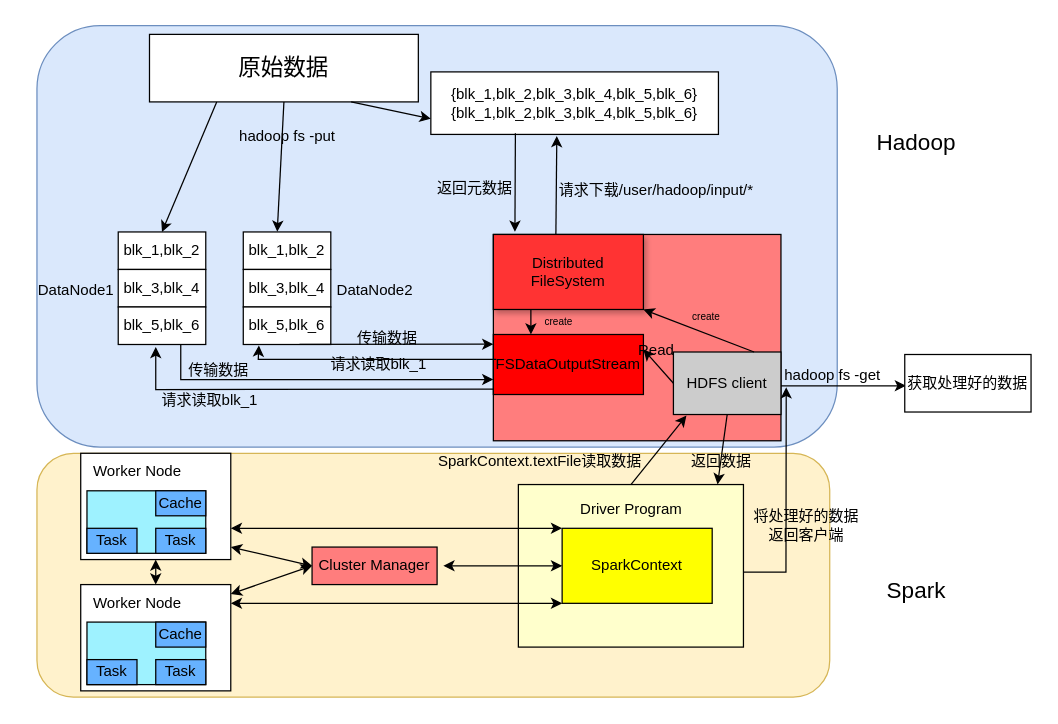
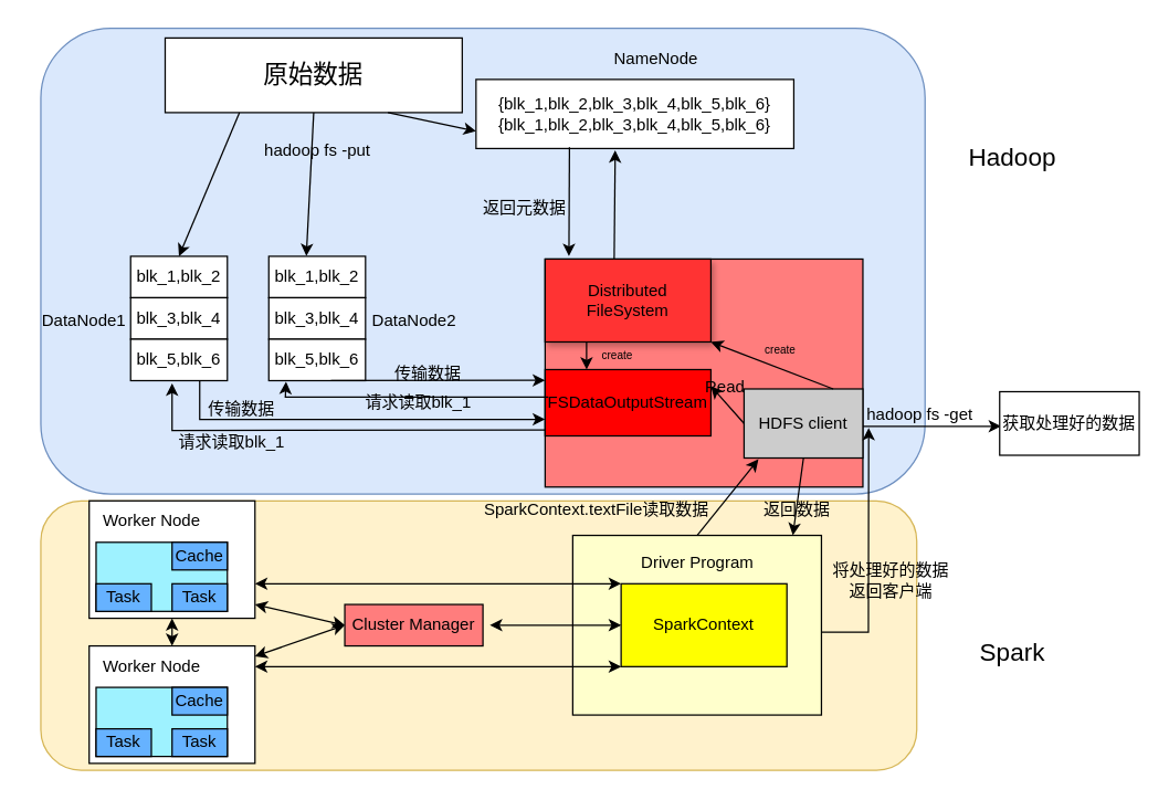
  <mxCell id="0" />
  <mxCell id="1" parent="0" />
  <mxCell id="2" value="" style="rounded=1;whiteSpace=wrap;html=1;fillColor=#fff2cc;strokeColor=#d6b656;" vertex="1" parent="1"><mxGeometry x="29" y="362" width="634" height="195" as="geometry" /></mxCell>
  <mxCell id="3" value="" style="rounded=1;whiteSpace=wrap;html=1;fillColor=#dae8fc;strokeColor=#6c8ebf;" vertex="1" parent="1"><mxGeometry x="29" y="20" width="640" height="337" as="geometry" /></mxCell>
  <mxCell id="4" value="&lt;font style=&quot;font-size: 18px;&quot;&gt;原始数据&lt;/font&gt;" style="rounded=0;whiteSpace=wrap;html=1;" parent="1" vertex="1"><mxGeometry x="119" y="27" width="215" height="54" as="geometry" /></mxCell>
  <mxCell id="5" value="blk_1,blk_2" style="rounded=0;whiteSpace=wrap;html=1;" parent="1" vertex="1"><mxGeometry x="194" y="185" width="70" height="30" as="geometry" /></mxCell>
  <mxCell id="6" value="blk_3,blk_4" style="rounded=0;whiteSpace=wrap;html=1;" parent="1" vertex="1"><mxGeometry x="194" y="215" width="70" height="30" as="geometry" /></mxCell>
  <mxCell id="7" value="blk_5,blk_6" style="rounded=0;whiteSpace=wrap;html=1;" parent="1" vertex="1"><mxGeometry x="194" y="245" width="70" height="30" as="geometry" /></mxCell>
  <mxCell id="8" value="hadoop fs -put" style="text;html=1;align=center;verticalAlign=middle;resizable=0;points=[];autosize=1;strokeColor=none;fillColor=none;" parent="1" vertex="1"><mxGeometry x="179" y="94" width="100" height="30" as="geometry" /></mxCell>
  <mxCell id="9" value="DataNode1" style="text;html=1;align=center;verticalAlign=middle;resizable=0;points=[];autosize=1;strokeColor=none;fillColor=none;" parent="1" vertex="1"><mxGeometry x="20" y="217" width="80" height="30" as="geometry" /></mxCell>
  <mxCell id="10" value="DataNode2" style="text;html=1;align=center;verticalAlign=middle;resizable=0;points=[];autosize=1;strokeColor=none;fillColor=none;" parent="1" vertex="1"><mxGeometry x="259" y="217" width="80" height="30" as="geometry" /></mxCell>
  <mxCell id="11" style="edgeStyle=orthogonalEdgeStyle;rounded=0;orthogonalLoop=1;jettySize=auto;html=1;entryX=0.591;entryY=0;entryDx=0;entryDy=0;entryPerimeter=0;" parent="1" source="12" target="13" edge="1"><mxGeometry relative="1" as="geometry" /></mxCell>
  <mxCell id="12" value="blk_1,blk_2" style="rounded=0;whiteSpace=wrap;html=1;" parent="1" vertex="1"><mxGeometry x="94" y="185" width="70" height="30" as="geometry" /></mxCell>
  <mxCell id="13" value="blk_3,blk_4" style="rounded=0;whiteSpace=wrap;html=1;" parent="1" vertex="1"><mxGeometry x="94" y="215" width="70" height="30" as="geometry" /></mxCell>
  <mxCell id="14" value="blk_5,blk_6" style="rounded=0;whiteSpace=wrap;html=1;" parent="1" vertex="1"><mxGeometry x="94" y="245" width="70" height="30" as="geometry" /></mxCell>
  <mxCell id="15" value="{blk_1,blk_2,blk_3,blk_4,blk_5,blk_6}&lt;br&gt;{blk_1,blk_2,blk_3,blk_4,blk_5,blk_6}" style="rounded=0;whiteSpace=wrap;html=1;" parent="1" vertex="1"><mxGeometry x="344" y="57" width="230" height="50" as="geometry" /></mxCell>
+ <mxCell id="16" value="NameNode" style="text;html=1;align=center;verticalAlign=middle;resizable=0;points=[];autosize=1;strokeColor=none;fillColor=none;" parent="1" vertex="1"><mxGeometry x="434" y="27" width="80" height="30" as="geometry" /></mxCell>
  <mxCell id="17" value="" style="whiteSpace=wrap;html=1;fillColor=#FF7D7D;" parent="1" vertex="1"><mxGeometry x="394" y="187" width="230" height="165" as="geometry" /></mxCell>
  <mxCell id="18" value="HDFS client" style="rounded=0;whiteSpace=wrap;html=1;fillColor=#CCCCCC;" parent="1" vertex="1"><mxGeometry x="538" y="281" width="86" height="50" as="geometry" /></mxCell>
  <mxCell id="19" value="Distributed FileSystem" style="rounded=0;whiteSpace=wrap;html=1;shadow=1;fillColor=#FF3333;" parent="1" vertex="1"><mxGeometry x="394" y="187" width="120" height="60" as="geometry" /></mxCell>
  <mxCell id="20" value="FSDataOutputStream" style="rounded=0;whiteSpace=wrap;html=1;fillColor=#FF0000;" parent="1" vertex="1"><mxGeometry x="394" y="267" width="120" height="48" as="geometry" /></mxCell>
  <mxCell id="21" value="" style="endArrow=classic;html=1;rounded=0;entryX=1;entryY=1;entryDx=0;entryDy=0;exitX=0.75;exitY=0;exitDx=0;exitDy=0;" parent="1" source="18" target="19" edge="1"><mxGeometry width="50" height="50" relative="1" as="geometry"><mxPoint x="474" y="237" as="sourcePoint" /><mxPoint x="524" y="187" as="targetPoint" /></mxGeometry></mxCell>
  <mxCell id="22" value="" style="endArrow=classic;html=1;rounded=0;entryX=1;entryY=0.25;entryDx=0;entryDy=0;exitX=0;exitY=0.5;exitDx=0;exitDy=0;" parent="1" source="18" target="20" edge="1"><mxGeometry width="50" height="50" relative="1" as="geometry"><mxPoint x="429" y="257" as="sourcePoint" /><mxPoint x="459" y="265" as="targetPoint" /></mxGeometry></mxCell>
  <mxCell id="23" value="&lt;font style=&quot;font-size: 8px;&quot;&gt;create&lt;/font&gt;" style="text;html=1;align=center;verticalAlign=middle;resizable=0;points=[];autosize=1;strokeColor=none;fillColor=none;" parent="1" vertex="1"><mxGeometry x="534" y="237" width="60" height="30" as="geometry" /></mxCell>
  <mxCell id="24" value="Read" style="text;html=1;align=center;verticalAlign=middle;resizable=0;points=[];autosize=1;strokeColor=none;fillColor=none;" parent="1" vertex="1"><mxGeometry x="499" y="265" width="50" height="30" as="geometry" /></mxCell>
  <mxCell id="25" value="" style="endArrow=classic;html=1;rounded=0;entryX=0.438;entryY=1.026;entryDx=0;entryDy=0;entryPerimeter=0;" parent="1" target="15" edge="1"><mxGeometry width="50" height="50" relative="1" as="geometry"><mxPoint x="444" y="187" as="sourcePoint" /><mxPoint x="494" y="137" as="targetPoint" /></mxGeometry></mxCell>
- <mxCell id="26" value="请求下载/user/hadoop/input/*" style="text;html=1;align=center;verticalAlign=middle;resizable=0;points=[];autosize=1;strokeColor=none;fillColor=none;" parent="1" vertex="1"><mxGeometry x="434" y="137" width="180" height="30" as="geometry" /></mxCell>
  <mxCell id="27" value="" style="endArrow=classic;html=1;rounded=0;entryX=0.075;entryY=-0.013;entryDx=0;entryDy=0;entryPerimeter=0;exitX=0.294;exitY=0.98;exitDx=0;exitDy=0;exitPerimeter=0;" parent="1" source="15" target="17" edge="1"><mxGeometry width="50" height="50" relative="1" as="geometry"><mxPoint x="354" y="177" as="sourcePoint" /><mxPoint x="404" y="127" as="targetPoint" /></mxGeometry></mxCell>
  <mxCell id="28" value="返回元数据" style="text;html=1;align=center;verticalAlign=middle;resizable=0;points=[];autosize=1;strokeColor=none;fillColor=none;" parent="1" vertex="1"><mxGeometry x="339" y="135" width="80" height="30" as="geometry" /></mxCell>
  <mxCell id="29" value="" style="endArrow=classic;html=1;rounded=0;entryX=0.5;entryY=0;entryDx=0;entryDy=0;exitX=0.25;exitY=1;exitDx=0;exitDy=0;" parent="1" source="4" target="12" edge="1"><mxGeometry width="50" height="50" relative="1" as="geometry"><mxPoint x="174" y="107" as="sourcePoint" /><mxPoint x="224" y="57" as="targetPoint" /></mxGeometry></mxCell>
  <mxCell id="30" value="" style="endArrow=classic;html=1;rounded=0;entryX=0.388;entryY=-0.005;entryDx=0;entryDy=0;exitX=0.5;exitY=1;exitDx=0;exitDy=0;entryPerimeter=0;" parent="1" source="4" target="5" edge="1"><mxGeometry width="50" height="50" relative="1" as="geometry"><mxPoint x="247" y="97" as="sourcePoint" /><mxPoint x="139" y="185" as="targetPoint" /></mxGeometry></mxCell>
  <mxCell id="31" value="" style="endArrow=classic;html=1;rounded=0;exitX=0.75;exitY=1;exitDx=0;exitDy=0;entryX=0;entryY=0.75;entryDx=0;entryDy=0;" parent="1" source="4" target="15" edge="1"><mxGeometry width="50" height="50" relative="1" as="geometry"><mxPoint x="304" y="97" as="sourcePoint" /><mxPoint x="314" y="215" as="targetPoint" /></mxGeometry></mxCell>
  <mxCell id="32" value="" style="endArrow=classic;html=1;rounded=0;exitX=0;exitY=0.75;exitDx=0;exitDy=0;" parent="1" edge="1" source="17"><mxGeometry width="50" height="50" relative="1" as="geometry"><mxPoint x="394" y="332" as="sourcePoint" /><mxPoint x="124" y="277" as="targetPoint" /><Array as="points"><mxPoint x="124" y="311" /></Array></mxGeometry></mxCell>
  <mxCell id="33" value="请求读取blk_1" style="text;html=1;align=center;verticalAlign=middle;resizable=0;points=[];autosize=1;strokeColor=none;fillColor=none;" parent="1" vertex="1"><mxGeometry x="117" y="305" width="100" height="30" as="geometry" /></mxCell>
  <mxCell id="34" value="" style="edgeStyle=none;orthogonalLoop=1;jettySize=auto;html=1;rounded=0;entryX=0;entryY=0.75;entryDx=0;entryDy=0;" parent="1" target="20" edge="1"><mxGeometry width="100" relative="1" as="geometry"><mxPoint x="144" y="275" as="sourcePoint" /><mxPoint x="244" y="275" as="targetPoint" /><Array as="points"><mxPoint x="144" y="303" /></Array></mxGeometry></mxCell>
  <mxCell id="35" value="" style="edgeStyle=none;orthogonalLoop=1;jettySize=auto;html=1;rounded=0;exitX=0.01;exitY=0.605;exitDx=0;exitDy=0;exitPerimeter=0;entryX=0.178;entryY=1.024;entryDx=0;entryDy=0;entryPerimeter=0;" parent="1" source="17" target="7" edge="1"><mxGeometry width="100" relative="1" as="geometry"><mxPoint x="264" y="281.66" as="sourcePoint" /><mxPoint x="364" y="281.66" as="targetPoint" /><Array as="points"><mxPoint x="206" y="287" /></Array></mxGeometry></mxCell>
  <mxCell id="36" value="" style="edgeStyle=none;orthogonalLoop=1;jettySize=auto;html=1;rounded=0;entryX=0;entryY=0.532;entryDx=0;entryDy=0;entryPerimeter=0;" parent="1" target="17" edge="1"><mxGeometry width="100" relative="1" as="geometry"><mxPoint x="239" y="275" as="sourcePoint" /><mxPoint x="339" y="275" as="targetPoint" /><Array as="points" /></mxGeometry></mxCell>
  <mxCell id="37" value="请求读取blk_1" style="text;html=1;align=center;verticalAlign=middle;resizable=0;points=[];autosize=1;strokeColor=none;fillColor=none;" parent="1" vertex="1"><mxGeometry x="252" y="276" width="100" height="30" as="geometry" /></mxCell>
  <mxCell id="38" value="传输数据" style="text;html=1;align=center;verticalAlign=middle;resizable=0;points=[];autosize=1;strokeColor=none;fillColor=none;" parent="1" vertex="1"><mxGeometry x="139" y="281" width="70" height="30" as="geometry" /></mxCell>
  <mxCell id="39" value="传输数据" style="text;html=1;align=center;verticalAlign=middle;resizable=0;points=[];autosize=1;strokeColor=none;fillColor=none;" parent="1" vertex="1"><mxGeometry x="274" y="254.5" width="70" height="30" as="geometry" /></mxCell>
  <mxCell id="40" value="SparkContext.textFile读取数据" style="text;html=1;align=center;verticalAlign=middle;resizable=0;points=[];autosize=1;strokeColor=none;fillColor=none;" parent="1" vertex="1"><mxGeometry x="336" y="354" width="190" height="30" as="geometry" /></mxCell>
  <mxCell id="41" value="" style="rounded=0;whiteSpace=wrap;html=1;fillColor=#FFFFCC;" parent="1" vertex="1"><mxGeometry x="414" y="387" width="180" height="130" as="geometry" /></mxCell>
  <mxCell id="42" value="SparkContext" style="rounded=0;whiteSpace=wrap;html=1;fillColor=#FFFF00;" parent="1" vertex="1"><mxGeometry x="449" y="422" width="120" height="60" as="geometry" /></mxCell>
  <mxCell id="43" value="Driver Program" style="text;html=1;align=center;verticalAlign=middle;resizable=0;points=[];autosize=1;strokeColor=none;fillColor=none;" parent="1" vertex="1"><mxGeometry x="454" y="392" width="100" height="30" as="geometry" /></mxCell>
  <mxCell id="44" value="" style="endArrow=classic;startArrow=classic;html=1;rounded=0;entryX=0;entryY=1;entryDx=0;entryDy=0;" parent="1" target="42" edge="1"><mxGeometry width="50" height="50" relative="1" as="geometry"><mxPoint x="184" y="482" as="sourcePoint" /><mxPoint x="414" y="477" as="targetPoint" /></mxGeometry></mxCell>
  <mxCell id="45" value="" style="endArrow=classic;startArrow=classic;html=1;rounded=0;entryX=0;entryY=0;entryDx=0;entryDy=0;" parent="1" target="42" edge="1"><mxGeometry width="50" height="50" relative="1" as="geometry"><mxPoint x="184" y="422" as="sourcePoint" /><mxPoint x="444" y="427" as="targetPoint" /></mxGeometry></mxCell>
  <mxCell id="46" value="Cluster Manager" style="rounded=0;whiteSpace=wrap;html=1;fillColor=#ff7d7d;" parent="1" vertex="1"><mxGeometry x="249" y="437" width="100" height="30" as="geometry" /></mxCell>
  <mxCell id="47" value="" style="endArrow=classic;startArrow=classic;html=1;rounded=0;entryX=0;entryY=0.5;entryDx=0;entryDy=0;" parent="1" target="42" edge="1"><mxGeometry width="50" height="50" relative="1" as="geometry"><mxPoint x="354" y="452" as="sourcePoint" /><mxPoint x="344" y="407" as="targetPoint" /></mxGeometry></mxCell>
  <mxCell id="48" value="" style="rounded=0;whiteSpace=wrap;html=1;" parent="1" vertex="1"><mxGeometry x="64" y="362" width="120" height="85" as="geometry" /></mxCell>
  <mxCell id="49" value="" style="rounded=0;whiteSpace=wrap;html=1;fillColor=#9EF2FF;" parent="1" vertex="1"><mxGeometry x="69" y="392" width="95" height="50" as="geometry" /></mxCell>
  <mxCell id="50" value="Cache" style="rounded=0;whiteSpace=wrap;html=1;fillColor=#66B2FF;" parent="1" vertex="1"><mxGeometry x="124" y="392" width="40" height="20" as="geometry" /></mxCell>
  <mxCell id="51" value="Task" style="rounded=0;whiteSpace=wrap;html=1;fillColor=#66B2FF;" parent="1" vertex="1"><mxGeometry x="124" y="422" width="40" height="20" as="geometry" /></mxCell>
  <mxCell id="52" value="Task" style="rounded=0;whiteSpace=wrap;html=1;fillColor=#66B2FF;" parent="1" vertex="1"><mxGeometry x="69" y="422" width="40" height="20" as="geometry" /></mxCell>
  <mxCell id="53" value="Worker Node" style="text;html=1;align=center;verticalAlign=middle;resizable=0;points=[];autosize=1;strokeColor=none;fillColor=none;" parent="1" vertex="1"><mxGeometry x="64" y="362" width="90" height="30" as="geometry" /></mxCell>
  <mxCell id="54" value="" style="rounded=0;whiteSpace=wrap;html=1;" parent="1" vertex="1"><mxGeometry x="64" y="467" width="120" height="85" as="geometry" /></mxCell>
  <mxCell id="55" value="" style="rounded=0;whiteSpace=wrap;html=1;fillColor=#9EF2FF;" parent="1" vertex="1"><mxGeometry x="69" y="497" width="95" height="50" as="geometry" /></mxCell>
  <mxCell id="56" value="Cache" style="rounded=0;whiteSpace=wrap;html=1;fillColor=#66B2FF;" parent="1" vertex="1"><mxGeometry x="124" y="497" width="40" height="20" as="geometry" /></mxCell>
  <mxCell id="57" value="Task" style="rounded=0;whiteSpace=wrap;html=1;fillColor=#66B2FF;" parent="1" vertex="1"><mxGeometry x="124" y="527" width="40" height="20" as="geometry" /></mxCell>
  <mxCell id="58" value="Task" style="rounded=0;whiteSpace=wrap;html=1;fillColor=#66B2FF;" parent="1" vertex="1"><mxGeometry x="69" y="527" width="40" height="20" as="geometry" /></mxCell>
  <mxCell id="59" value="Worker Node" style="text;html=1;align=center;verticalAlign=middle;resizable=0;points=[];autosize=1;strokeColor=none;fillColor=none;" parent="1" vertex="1"><mxGeometry x="64" y="467" width="90" height="30" as="geometry" /></mxCell>
  <mxCell id="60" value="" style="endArrow=classic;startArrow=classic;html=1;rounded=0;entryX=0.5;entryY=1;entryDx=0;entryDy=0;" parent="1" target="48" edge="1"><mxGeometry width="50" height="50" relative="1" as="geometry"><mxPoint x="124" y="467" as="sourcePoint" /><mxPoint x="174" y="417" as="targetPoint" /></mxGeometry></mxCell>
  <mxCell id="61" value="" style="endArrow=classic;startArrow=classic;html=1;rounded=0;entryX=0;entryY=0.5;entryDx=0;entryDy=0;" parent="1" target="46" edge="1"><mxGeometry width="50" height="50" relative="1" as="geometry"><mxPoint x="184" y="437" as="sourcePoint" /><mxPoint x="234" y="387" as="targetPoint" /></mxGeometry></mxCell>
  <mxCell id="62" value="" style="endArrow=classic;startArrow=classic;html=1;rounded=0;entryX=0;entryY=0.5;entryDx=0;entryDy=0;" parent="1" target="46" edge="1"><mxGeometry width="50" height="50" relative="1" as="geometry"><mxPoint x="184" y="474.5" as="sourcePoint" /><mxPoint x="249" y="489.5" as="targetPoint" /></mxGeometry></mxCell>
  <mxCell id="63" value="" style="endArrow=classic;html=1;rounded=0;entryX=0.121;entryY=1.017;entryDx=0;entryDy=0;entryPerimeter=0;exitX=0.5;exitY=0;exitDx=0;exitDy=0;" parent="1" edge="1" target="18" source="41"><mxGeometry width="50" height="50" relative="1" as="geometry"><mxPoint x="433.17" y="387" as="sourcePoint" /><mxPoint x="433.17" y="350" as="targetPoint" /></mxGeometry></mxCell>
  <mxCell id="64" value="" style="endArrow=classic;html=1;rounded=0;exitX=0.5;exitY=1;exitDx=0;exitDy=0;entryX=0.885;entryY=-0.001;entryDx=0;entryDy=0;entryPerimeter=0;" parent="1" target="41" edge="1" source="18"><mxGeometry width="50" height="50" relative="1" as="geometry"><mxPoint x="454" y="352" as="sourcePoint" /><mxPoint x="504" y="302" as="targetPoint" /></mxGeometry></mxCell>
  <mxCell id="65" value="返回数据" style="text;html=1;align=center;verticalAlign=middle;resizable=0;points=[];autosize=1;strokeColor=none;fillColor=none;" parent="1" vertex="1"><mxGeometry x="541" y="354" width="70" height="30" as="geometry" /></mxCell>
  <mxCell id="66" value="" style="endArrow=classic;html=1;rounded=0;entryX=1.049;entryY=0.564;entryDx=0;entryDy=0;entryPerimeter=0;" parent="1" target="18" edge="1"><mxGeometry width="50" height="50" relative="1" as="geometry"><mxPoint x="594" y="457" as="sourcePoint" /><mxPoint x="654" y="347" as="targetPoint" /><Array as="points"><mxPoint x="628" y="457" /></Array></mxGeometry></mxCell>
  <mxCell id="67" value="将处理好的数据&lt;br&gt;返回客户端" style="text;html=1;align=center;verticalAlign=middle;resizable=0;points=[];autosize=1;strokeColor=none;fillColor=none;" parent="1" vertex="1"><mxGeometry x="589" y="400" width="110" height="40" as="geometry" /></mxCell>
  <mxCell id="68" value="" style="endArrow=classic;html=1;rounded=0;" edge="1" parent="1"><mxGeometry width="50" height="50" relative="1" as="geometry"><mxPoint x="624" y="308" as="sourcePoint" /><mxPoint x="724" y="308" as="targetPoint" /></mxGeometry></mxCell>
  <mxCell id="69" value="hadoop fs -get" style="text;html=1;align=center;verticalAlign=middle;resizable=0;points=[];autosize=1;strokeColor=none;fillColor=none;" vertex="1" parent="1"><mxGeometry x="617" y="287" width="95" height="26" as="geometry" /></mxCell>
  <mxCell id="70" value="获取处理好的数据" style="rounded=0;whiteSpace=wrap;html=1;" vertex="1" parent="1"><mxGeometry x="723" y="283" width="101" height="46" as="geometry" /></mxCell>
  <mxCell id="71" value="&lt;font style=&quot;font-size: 18px;&quot;&gt;Hadoop&lt;/font&gt;" style="text;html=1;align=center;verticalAlign=middle;resizable=0;points=[];autosize=1;strokeColor=none;fillColor=none;" vertex="1" parent="1"><mxGeometry x="691" y="97" width="81" height="34" as="geometry" /></mxCell>
  <mxCell id="72" value="&lt;font style=&quot;font-size: 18px;&quot;&gt;Spark&lt;/font&gt;" style="text;html=1;align=center;verticalAlign=middle;resizable=0;points=[];autosize=1;strokeColor=none;fillColor=none;" vertex="1" parent="1"><mxGeometry x="699" y="455" width="65" height="34" as="geometry" /></mxCell>
  <mxCell id="73" value="" style="endArrow=classic;html=1;rounded=0;entryX=0.25;entryY=0;entryDx=0;entryDy=0;exitX=0.25;exitY=1;exitDx=0;exitDy=0;" edge="1" parent="1" source="19" target="20"><mxGeometry width="50" height="50" relative="1" as="geometry"><mxPoint x="554" y="316" as="sourcePoint" /><mxPoint x="524" y="298" as="targetPoint" /></mxGeometry></mxCell>
  <mxCell id="74" value="&lt;font style=&quot;font-size: 8px;&quot;&gt;create&lt;/font&gt;" style="text;html=1;align=center;verticalAlign=middle;resizable=0;points=[];autosize=1;strokeColor=none;fillColor=none;" vertex="1" parent="1"><mxGeometry x="416" y="241" width="60" height="30" as="geometry" /></mxCell>
